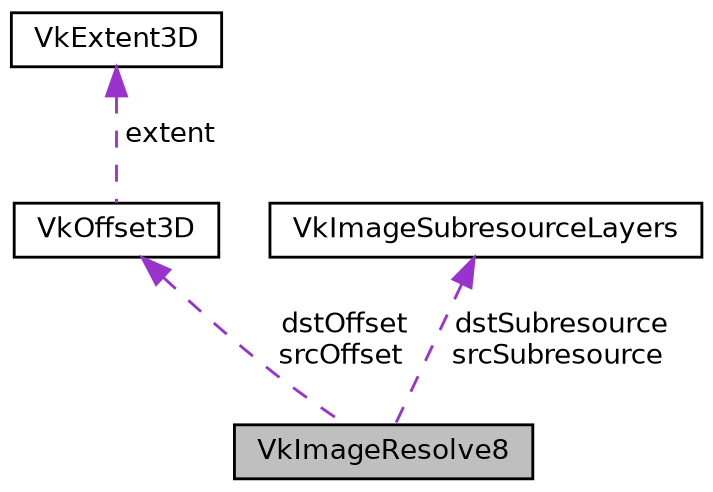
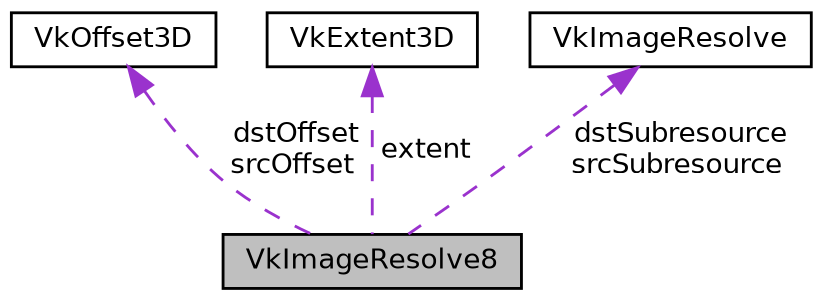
  digraph {
    node [color=black fillcolor=white fontname=Helvetica fontsize=10 shape=record style=filled]
    edge [color=darkorchid3 dir=back fontname=Helvetica fontsize=10 labelfontname=Helvetica labelfontsize=10 style=dashed]
    n1 [fillcolor=grey75 fontcolor=black height=0.2 label=VkImageResolve8 width=0.4]
    n2 [height=0.2 label=VkOffset3D width=0.4]
    n3 [height=0.2 label=VkExtent3D width=0.4]
-   n4 [height=0.2 label=VkImageSubresourceLayers width=0.4]
+   n4 [height=0.2 label=VkImageResolve width=0.4]
    n2 -> n1 [label=" dstOffset\nsrcOffset"]
-   n3 -> n2 [label=" extent"]
+   n3 -> n1 [label=" extent"]
    n4 -> n1 [label=" dstSubresource\nsrcSubresource"]
  }
